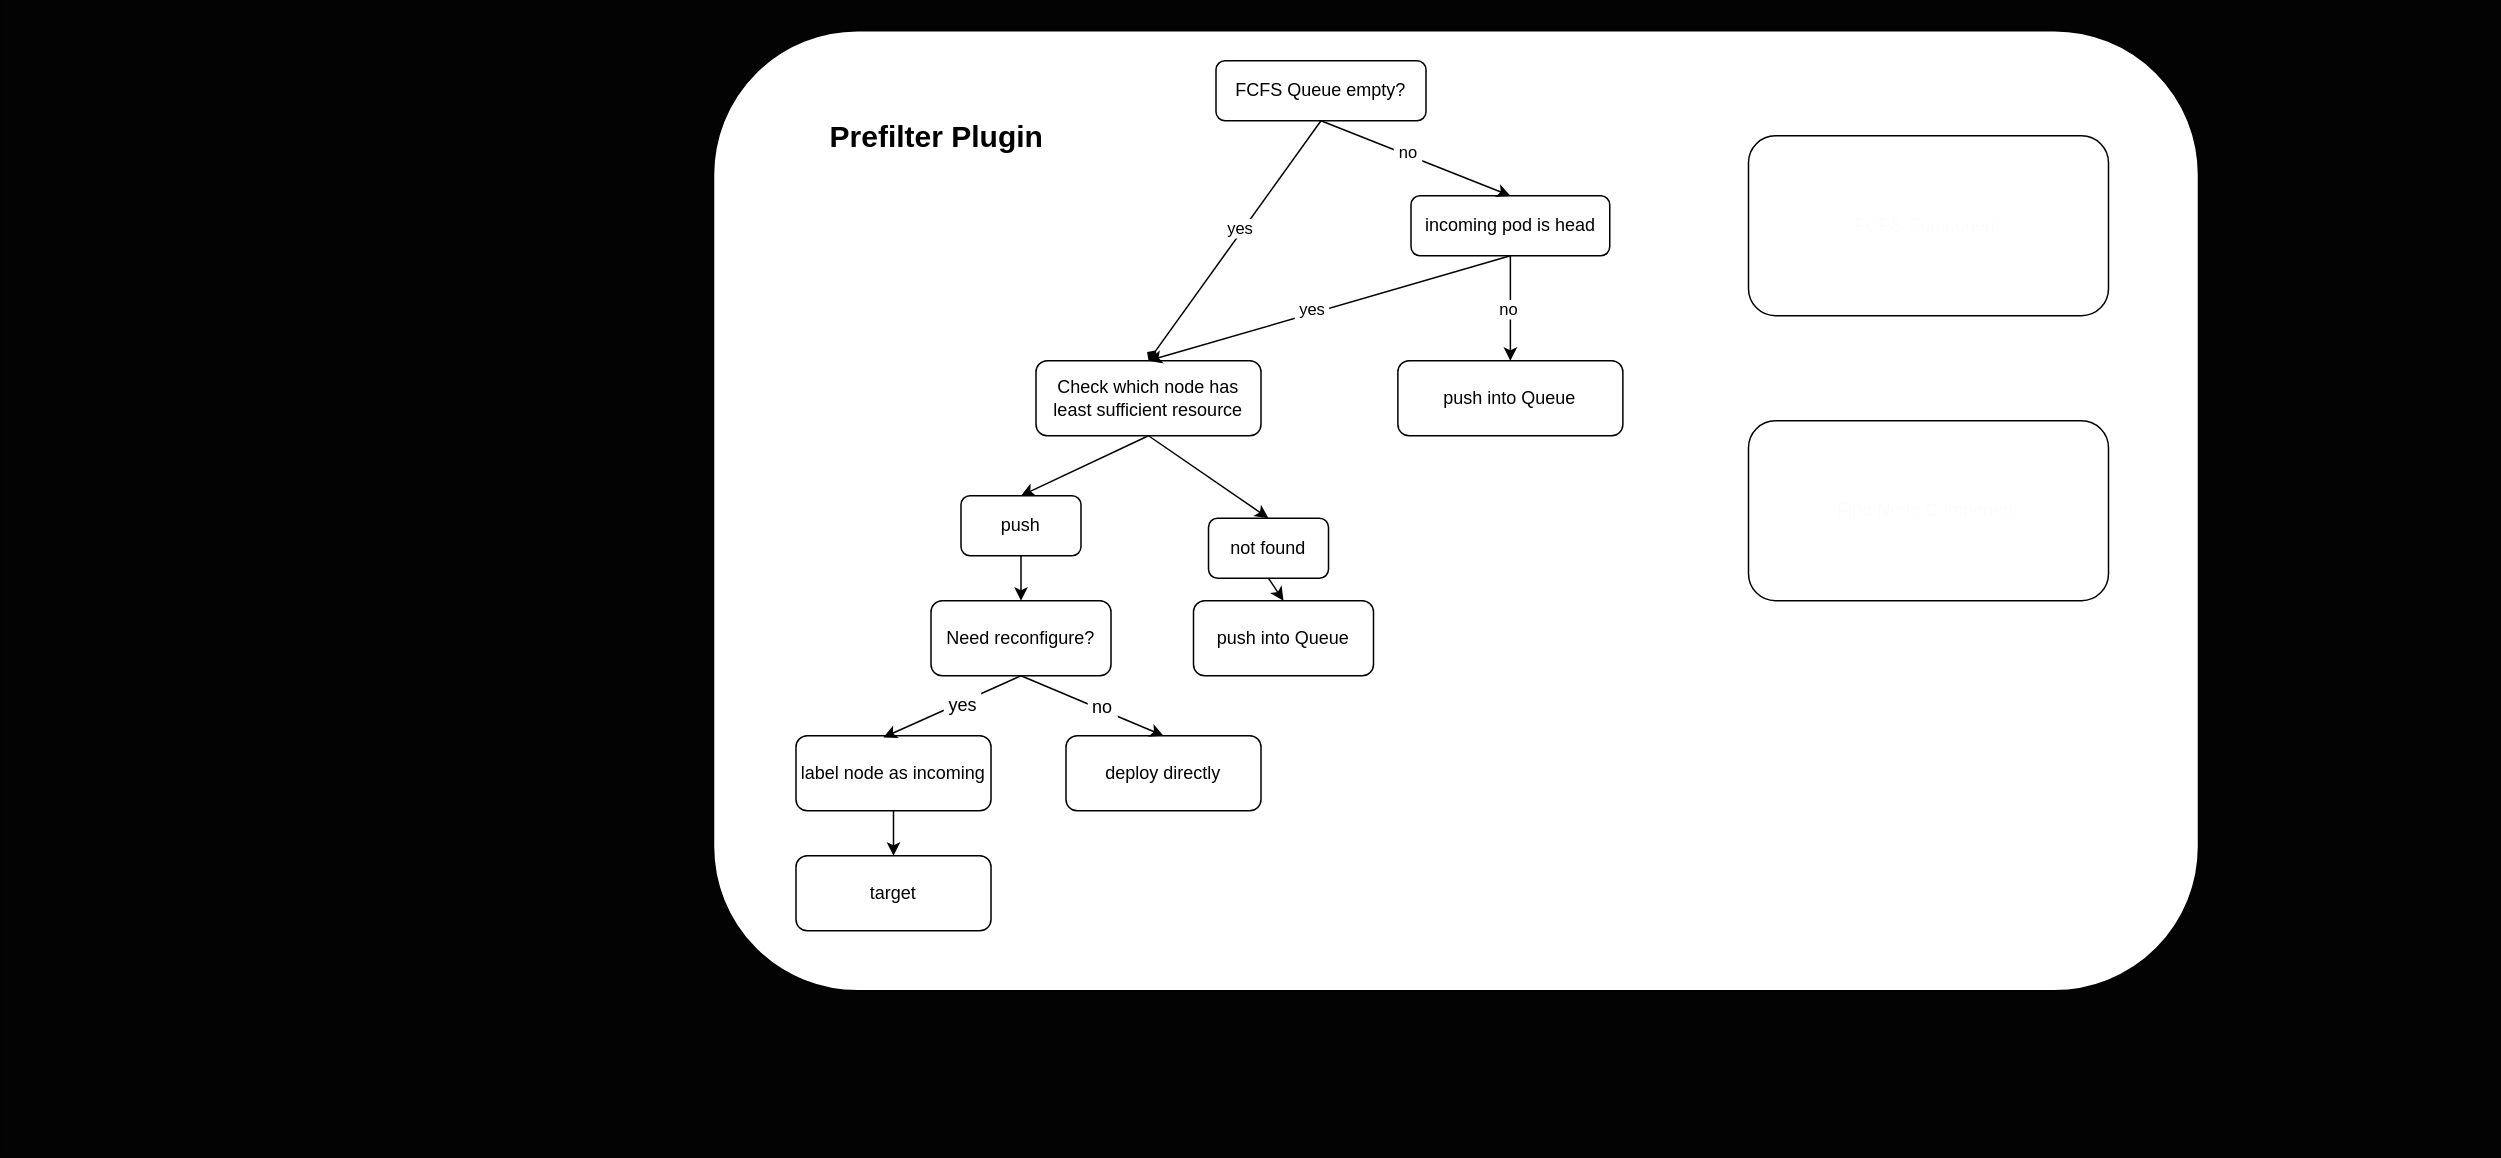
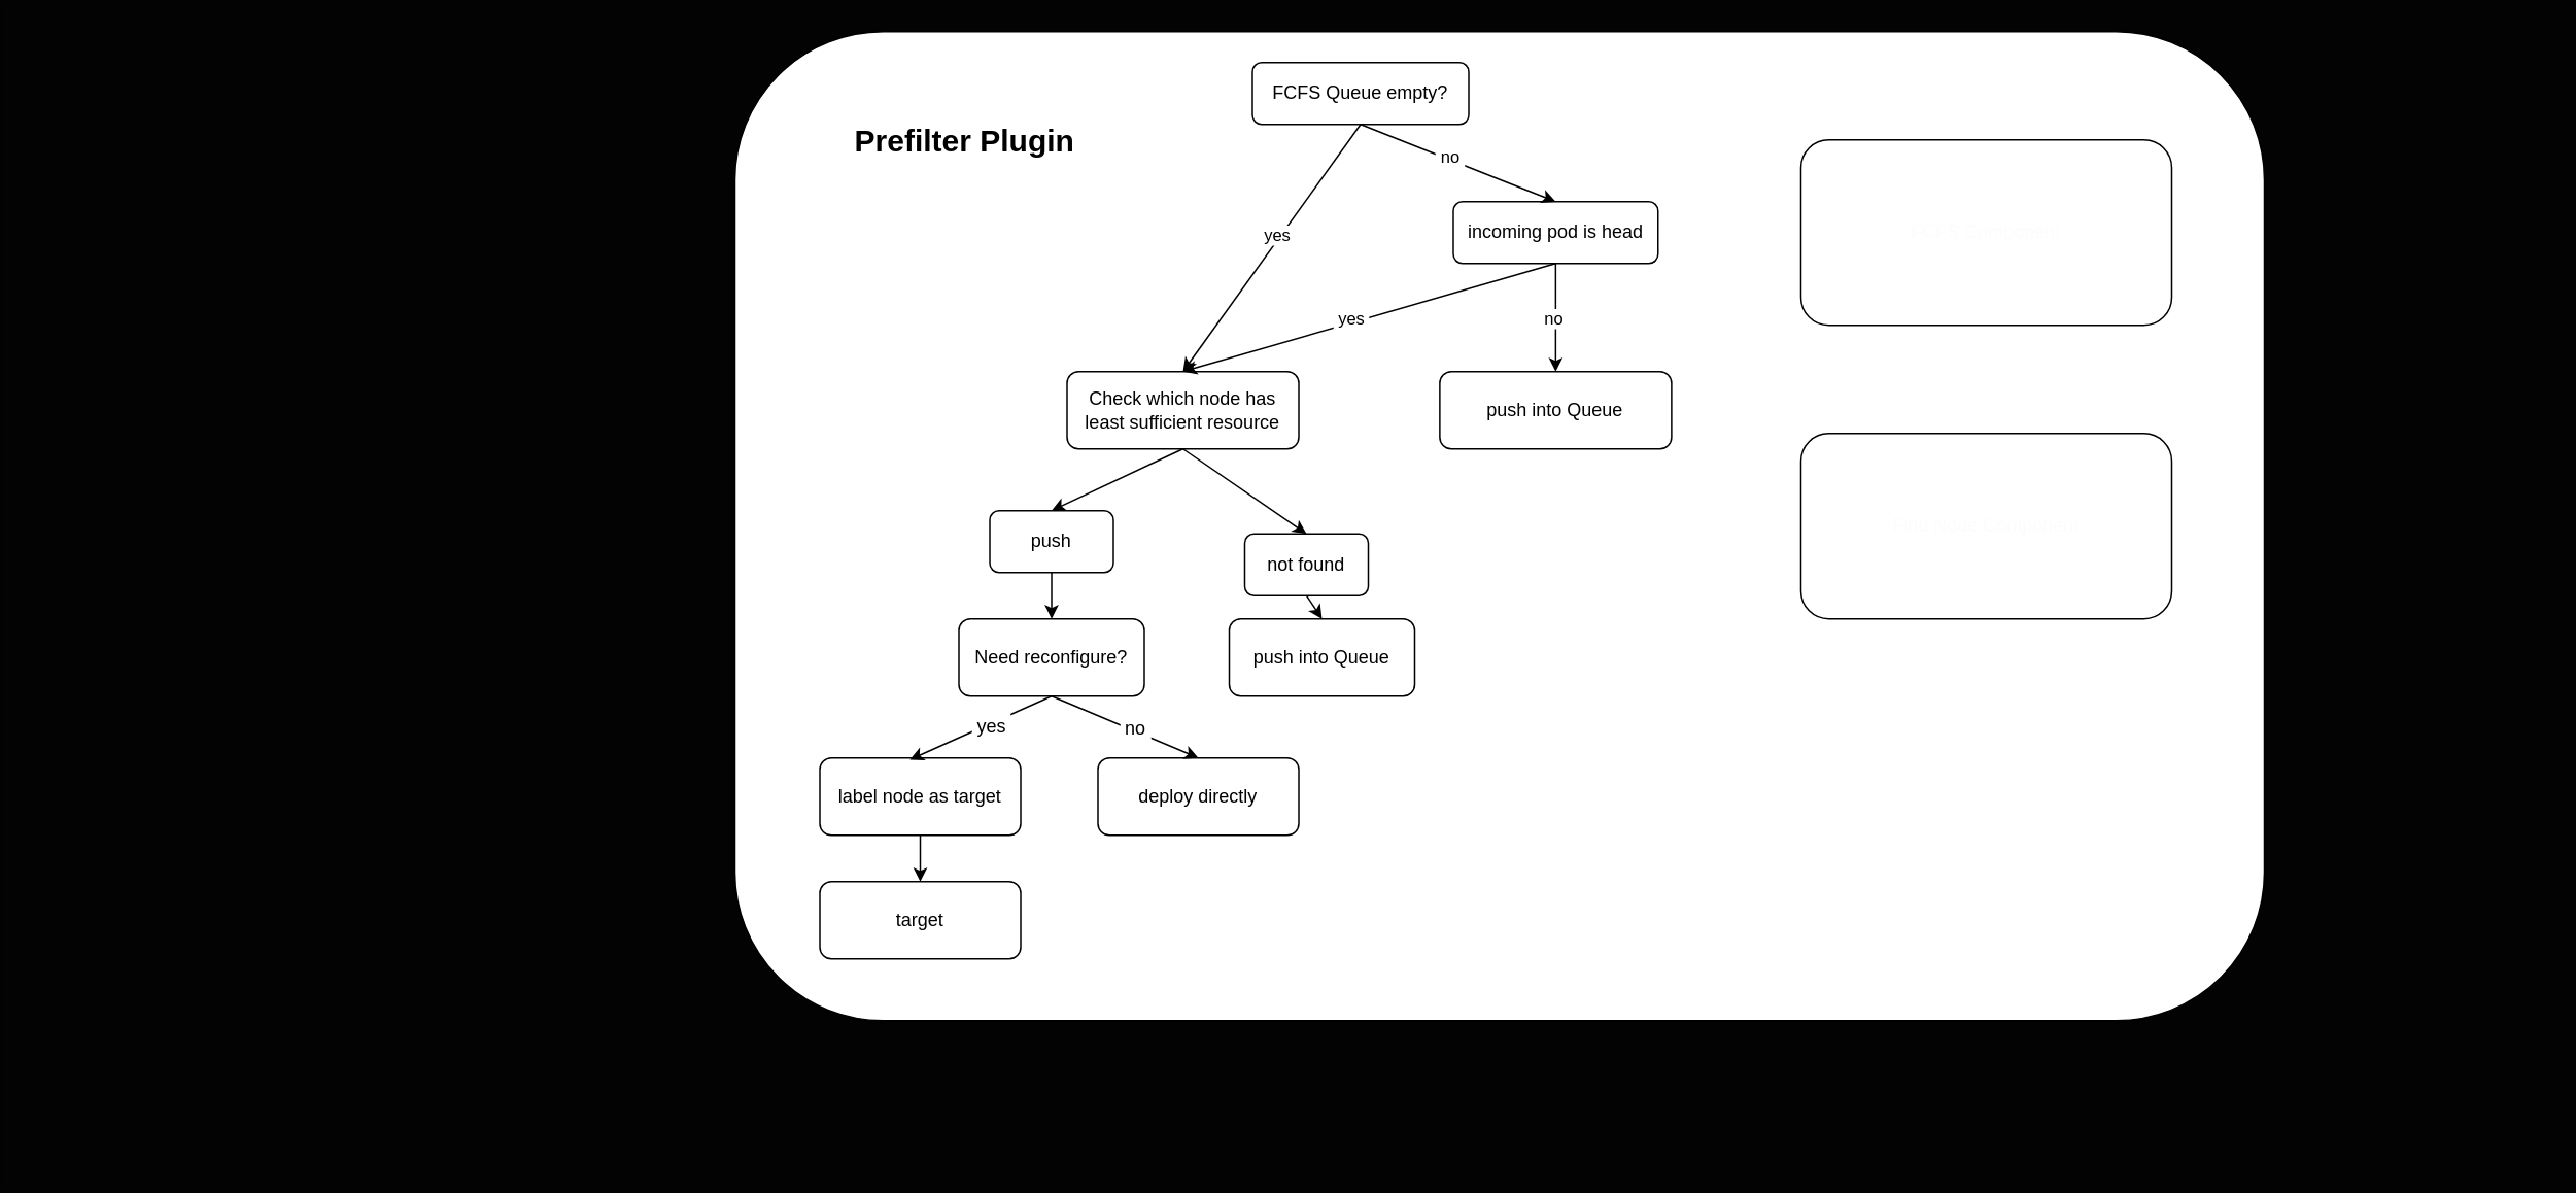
  <mxCell id="0" />
  <mxCell id="1" parent="0" />
  <mxCell id="2" style="edgeStyle=none;html=1;entryX=0.5;entryY=0;entryDx=0;entryDy=0;" edge="1" parent="1"><mxGeometry relative="1" as="geometry"><mxPoint x="110" y="260" as="sourcePoint" /></mxGeometry></mxCell>
  <mxCell id="3" style="edgeStyle=none;html=1;exitX=0.5;exitY=1;exitDx=0;exitDy=0;entryX=0.5;entryY=0;entryDx=0;entryDy=0;" edge="1" parent="1"><mxGeometry relative="1" as="geometry"><mxPoint x="305" y="290" as="targetPoint" /></mxGeometry></mxCell>
  <mxCell id="4" style="edgeStyle=none;html=1;exitX=0.5;exitY=1;exitDx=0;exitDy=0;entryX=0.5;entryY=0;entryDx=0;entryDy=0;" edge="1" parent="1"><mxGeometry relative="1" as="geometry"><mxPoint x="20" y="450" as="targetPoint" /></mxGeometry></mxCell>
  <mxCell id="5" value="" style="group" vertex="1" connectable="0" parent="1"><mxGeometry x="475" y="20" width="1170" height="730" as="geometry" /></mxCell>
  <mxCell id="6" value="" style="rounded=1;whiteSpace=wrap;html=1;" vertex="1" parent="5"><mxGeometry width="990" height="640" as="geometry" /></mxCell>
  <mxCell id="7" value="&lt;b&gt;&lt;font style=&quot;font-size: 20px;&quot;&gt;Prefilter Plugin&lt;/font&gt;&lt;/b&gt;" style="text;html=1;strokeColor=none;fillColor=none;align=center;verticalAlign=middle;whiteSpace=wrap;rounded=0;" vertex="1" parent="5"><mxGeometry x="55" y="40" width="187.5" height="60" as="geometry" /></mxCell>
  <mxCell id="8" value="FCFS Queue empty?" style="rounded=1;whiteSpace=wrap;html=1;" vertex="1" parent="5"><mxGeometry x="335" y="20" width="140" height="40" as="geometry" /></mxCell>
  <mxCell id="9" value="incoming pod is head" style="rounded=1;whiteSpace=wrap;html=1;" vertex="1" parent="5"><mxGeometry x="465" y="110" width="132.5" height="40" as="geometry" /></mxCell>
  <mxCell id="10" value="push into Queue" style="rounded=1;whiteSpace=wrap;html=1;" vertex="1" parent="5"><mxGeometry x="456.25" y="220" width="150" height="50" as="geometry" /></mxCell>
  <mxCell id="11" value="" style="group" vertex="1" connectable="0" parent="5"><mxGeometry x="55" y="220" width="385" height="380" as="geometry" /></mxCell>
  <mxCell id="12" value="deploy directly" style="rounded=1;whiteSpace=wrap;html=1;" vertex="1" parent="11"><mxGeometry x="180" y="250" width="130" height="50" as="geometry" /></mxCell>
  <mxCell id="13" value="target" style="rounded=1;whiteSpace=wrap;html=1;" vertex="1" parent="11"><mxGeometry y="330" width="130" height="50" as="geometry" /></mxCell>
  <mxCell id="14" value="Check which node has least sufficient resource" style="rounded=1;whiteSpace=wrap;html=1;" vertex="1" parent="11"><mxGeometry x="160" width="150" height="50" as="geometry" /></mxCell>
  <mxCell id="15" value="push" style="rounded=1;whiteSpace=wrap;html=1;" vertex="1" parent="11"><mxGeometry x="110" y="90" width="80" height="40" as="geometry" /></mxCell>
  <mxCell id="16" value="not found" style="rounded=1;whiteSpace=wrap;html=1;" vertex="1" parent="11"><mxGeometry x="275" y="105" width="80" height="40" as="geometry" /></mxCell>
  <mxCell id="17" value="Need reconfigure?" style="rounded=1;whiteSpace=wrap;html=1;" vertex="1" parent="11"><mxGeometry x="90" y="160" width="120" height="50" as="geometry" /></mxCell>
  <mxCell id="18" value="push into Queue" style="rounded=1;whiteSpace=wrap;html=1;" vertex="1" parent="11"><mxGeometry x="265" y="160" width="120" height="50" as="geometry" /></mxCell>
- <mxCell id="19" value="label node as incoming" style="rounded=1;whiteSpace=wrap;html=1;" vertex="1" parent="11"><mxGeometry y="250" width="130" height="50" as="geometry" /></mxCell>
+ <mxCell id="19" value="label node as target" style="rounded=1;whiteSpace=wrap;html=1;" vertex="1" parent="11"><mxGeometry y="250" width="130" height="50" as="geometry" /></mxCell>
  <mxCell id="20" style="edgeStyle=none;html=1;exitX=0.5;exitY=1;exitDx=0;exitDy=0;entryX=0.5;entryY=0;entryDx=0;entryDy=0;" edge="1" parent="11" source="14" target="15"><mxGeometry relative="1" as="geometry" /></mxCell>
  <mxCell id="21" style="edgeStyle=none;html=1;exitX=0.5;exitY=1;exitDx=0;exitDy=0;entryX=0.5;entryY=0;entryDx=0;entryDy=0;" edge="1" parent="11" source="14" target="16"><mxGeometry relative="1" as="geometry" /></mxCell>
  <mxCell id="22" style="edgeStyle=none;html=1;exitX=0.5;exitY=1;exitDx=0;exitDy=0;entryX=0.5;entryY=0;entryDx=0;entryDy=0;" edge="1" parent="11" source="15" target="17"><mxGeometry relative="1" as="geometry" /></mxCell>
  <mxCell id="23" style="edgeStyle=none;html=1;exitX=0.5;exitY=1;exitDx=0;exitDy=0;entryX=0.5;entryY=0;entryDx=0;entryDy=0;" edge="1" parent="11" source="17" target="12"><mxGeometry relative="1" as="geometry" /></mxCell>
  <mxCell id="24" value="&amp;nbsp;no&amp;nbsp;" style="edgeLabel;html=1;align=center;verticalAlign=middle;resizable=0;points=[];fontSize=12;" vertex="1" connectable="0" parent="23"><mxGeometry x="0.106" y="2" relative="1" as="geometry"><mxPoint as="offset" /></mxGeometry></mxCell>
  <mxCell id="25" style="edgeStyle=none;html=1;exitX=0.5;exitY=1;exitDx=0;exitDy=0;entryX=0.5;entryY=0;entryDx=0;entryDy=0;" edge="1" parent="11" source="16" target="18"><mxGeometry relative="1" as="geometry" /></mxCell>
  <mxCell id="26" style="edgeStyle=none;html=1;exitX=0.5;exitY=1;exitDx=0;exitDy=0;entryX=0.448;entryY=0.022;entryDx=0;entryDy=0;entryPerimeter=0;" edge="1" parent="11" source="17" target="19"><mxGeometry relative="1" as="geometry" /></mxCell>
  <mxCell id="27" value="&lt;font style=&quot;font-size: 12px;&quot;&gt;&amp;nbsp;yes&amp;nbsp;&lt;/font&gt;" style="edgeLabel;html=1;align=center;verticalAlign=middle;resizable=0;points=[];fontSize=20;" vertex="1" connectable="0" parent="26"><mxGeometry x="-0.242" relative="1" as="geometry"><mxPoint x="-5" as="offset" /></mxGeometry></mxCell>
  <mxCell id="28" style="edgeStyle=none;html=1;exitX=0.5;exitY=1;exitDx=0;exitDy=0;entryX=0.5;entryY=0;entryDx=0;entryDy=0;" edge="1" parent="11" source="19" target="13"><mxGeometry relative="1" as="geometry" /></mxCell>
  <mxCell id="29" style="edgeStyle=none;html=1;exitX=0.5;exitY=1;exitDx=0;exitDy=0;entryX=0.5;entryY=0;entryDx=0;entryDy=0;" edge="1" parent="5" source="8" target="9"><mxGeometry relative="1" as="geometry" /></mxCell>
  <mxCell id="30" value="&amp;nbsp;no&amp;nbsp;" style="edgeLabel;html=1;align=center;verticalAlign=middle;resizable=0;points=[];" vertex="1" connectable="0" parent="29"><mxGeometry x="-0.167" relative="1" as="geometry"><mxPoint x="5" as="offset" /></mxGeometry></mxCell>
  <mxCell id="31" style="edgeStyle=none;html=1;exitX=0.5;exitY=1;exitDx=0;exitDy=0;entryX=0.5;entryY=0;entryDx=0;entryDy=0;" edge="1" parent="5" source="9" target="10"><mxGeometry relative="1" as="geometry" /></mxCell>
  <mxCell id="32" value="&amp;nbsp;no&amp;nbsp;" style="edgeLabel;html=1;align=center;verticalAlign=middle;resizable=0;points=[];" vertex="1" connectable="0" parent="31"><mxGeometry x="0.149" relative="1" as="geometry"><mxPoint x="-2" y="-5" as="offset" /></mxGeometry></mxCell>
- <mxCell id="33" style="edgeStyle=none;html=1;exitX=0.5;exitY=1;exitDx=0;exitDy=0;entryX=0.5;entryY=0;entryDx=0;entryDy=0;endArrow=diamond;" edge="1" parent="5" source="8" target="14"><mxGeometry relative="1" as="geometry"><mxPoint x="137.5" y="220" as="targetPoint" /></mxGeometry></mxCell>
+ <mxCell id="33" style="edgeStyle=none;html=1;exitX=0.5;exitY=1;exitDx=0;exitDy=0;entryX=0.5;entryY=0;entryDx=0;entryDy=0;" edge="1" parent="5" source="8" target="14"><mxGeometry relative="1" as="geometry"><mxPoint x="137.5" y="220" as="targetPoint" /></mxGeometry></mxCell>
  <mxCell id="34" value="&amp;nbsp;yes&amp;nbsp;" style="edgeLabel;html=1;align=center;verticalAlign=middle;resizable=0;points=[];" vertex="1" connectable="0" parent="33"><mxGeometry x="-0.082" relative="1" as="geometry"><mxPoint x="-2" y="-2" as="offset" /></mxGeometry></mxCell>
  <mxCell id="35" style="edgeStyle=none;html=1;exitX=0.5;exitY=1;exitDx=0;exitDy=0;entryX=0.5;entryY=0;entryDx=0;entryDy=0;" edge="1" parent="5" source="9" target="14"><mxGeometry relative="1" as="geometry"><mxPoint x="490" y="310" as="targetPoint" /></mxGeometry></mxCell>
  <mxCell id="36" value="&amp;nbsp;yes&amp;nbsp;" style="edgeLabel;html=1;align=center;verticalAlign=middle;resizable=0;points=[];" vertex="1" connectable="0" parent="35"><mxGeometry x="0.154" y="-1" relative="1" as="geometry"><mxPoint x="7" y="-4" as="offset" /></mxGeometry></mxCell>
  <mxCell id="37" value="&lt;font color=&quot;#fcfcfc&quot;&gt;FCFS Component&lt;/font&gt;" style="rounded=1;whiteSpace=wrap;html=1;labelBackgroundColor=none;fontSize=12;fontColor=#030303;" vertex="1" parent="5"><mxGeometry x="690" y="70" width="240" height="120" as="geometry" /></mxCell>
  <mxCell id="38" value="&lt;font color=&quot;#fcfcfc&quot;&gt;Find Node Component&lt;/font&gt;" style="rounded=1;whiteSpace=wrap;html=1;labelBackgroundColor=none;fontSize=12;fontColor=#030303;" vertex="1" parent="5"><mxGeometry x="690" y="260" width="240" height="120" as="geometry" /></mxCell>
